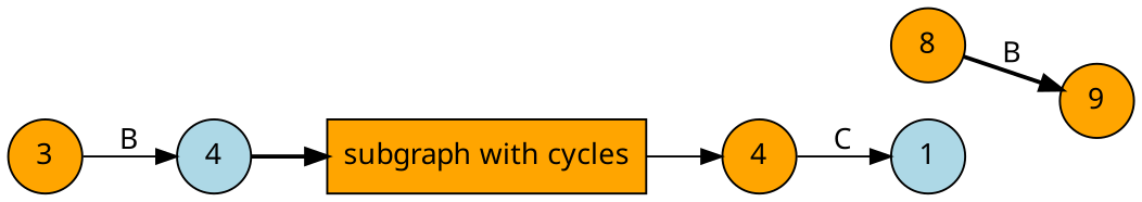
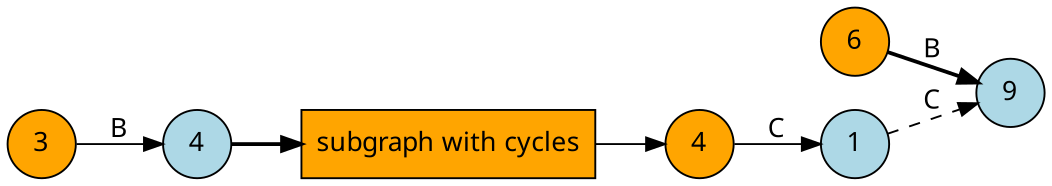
  digraph {
    fontname="Noto Sans"
    rankdir=LR
    node [fillcolor=orange fontname="Noto Sans" shape=circle style=filled]
    edge [fontname="Noto Sans" style=solid]
    n1 [label="subgraph with cycles" shape=rectangle]
    n2 [label=4]
    1 [fillcolor=lightblue]
-   9
-   6 [label=8]
+   9 [fillcolor=lightblue]
+   6
    4 [fillcolor=lightblue]
    3
    n1 -> n2
    n2 -> 1 [label=C]
+   1 -> 9 [label=C style=dashed]
    6 -> 9 [label=B style=bold]
    4 -> n1 [style=bold]
    3 -> 4 [label=B]
  }
